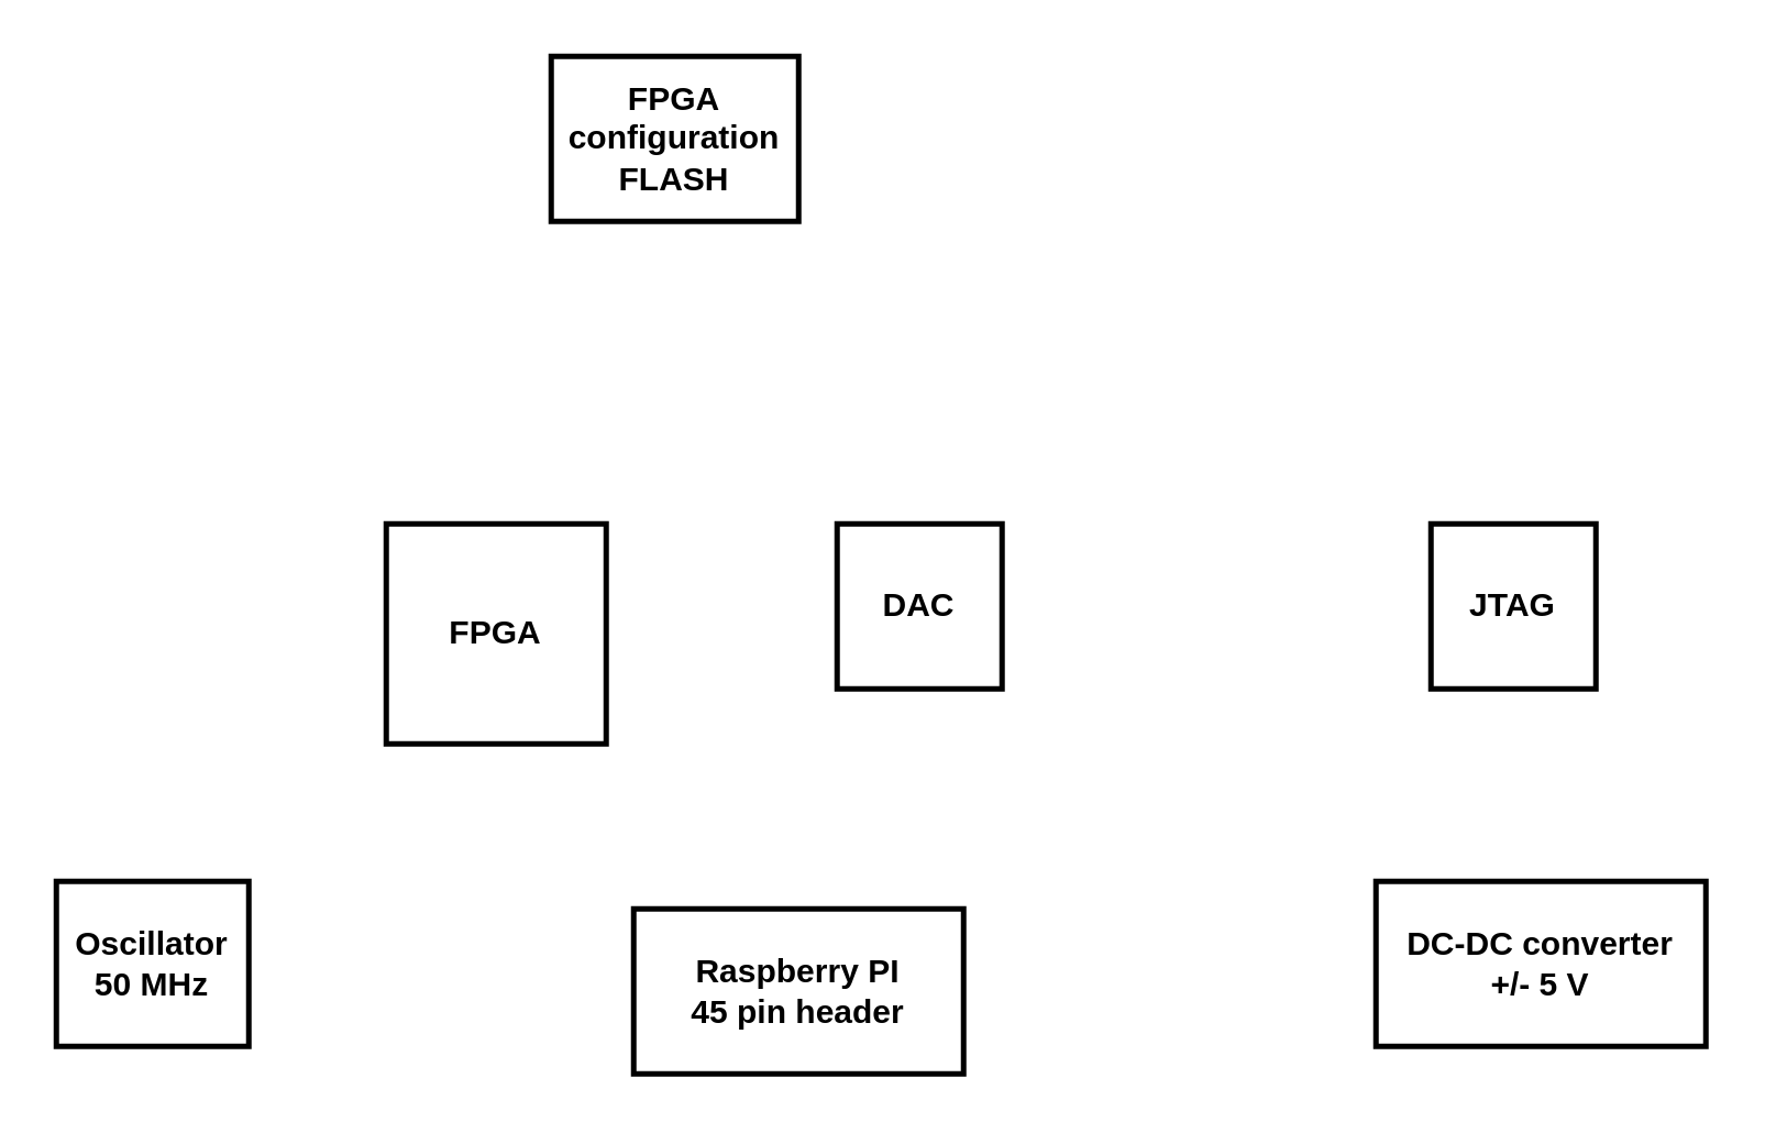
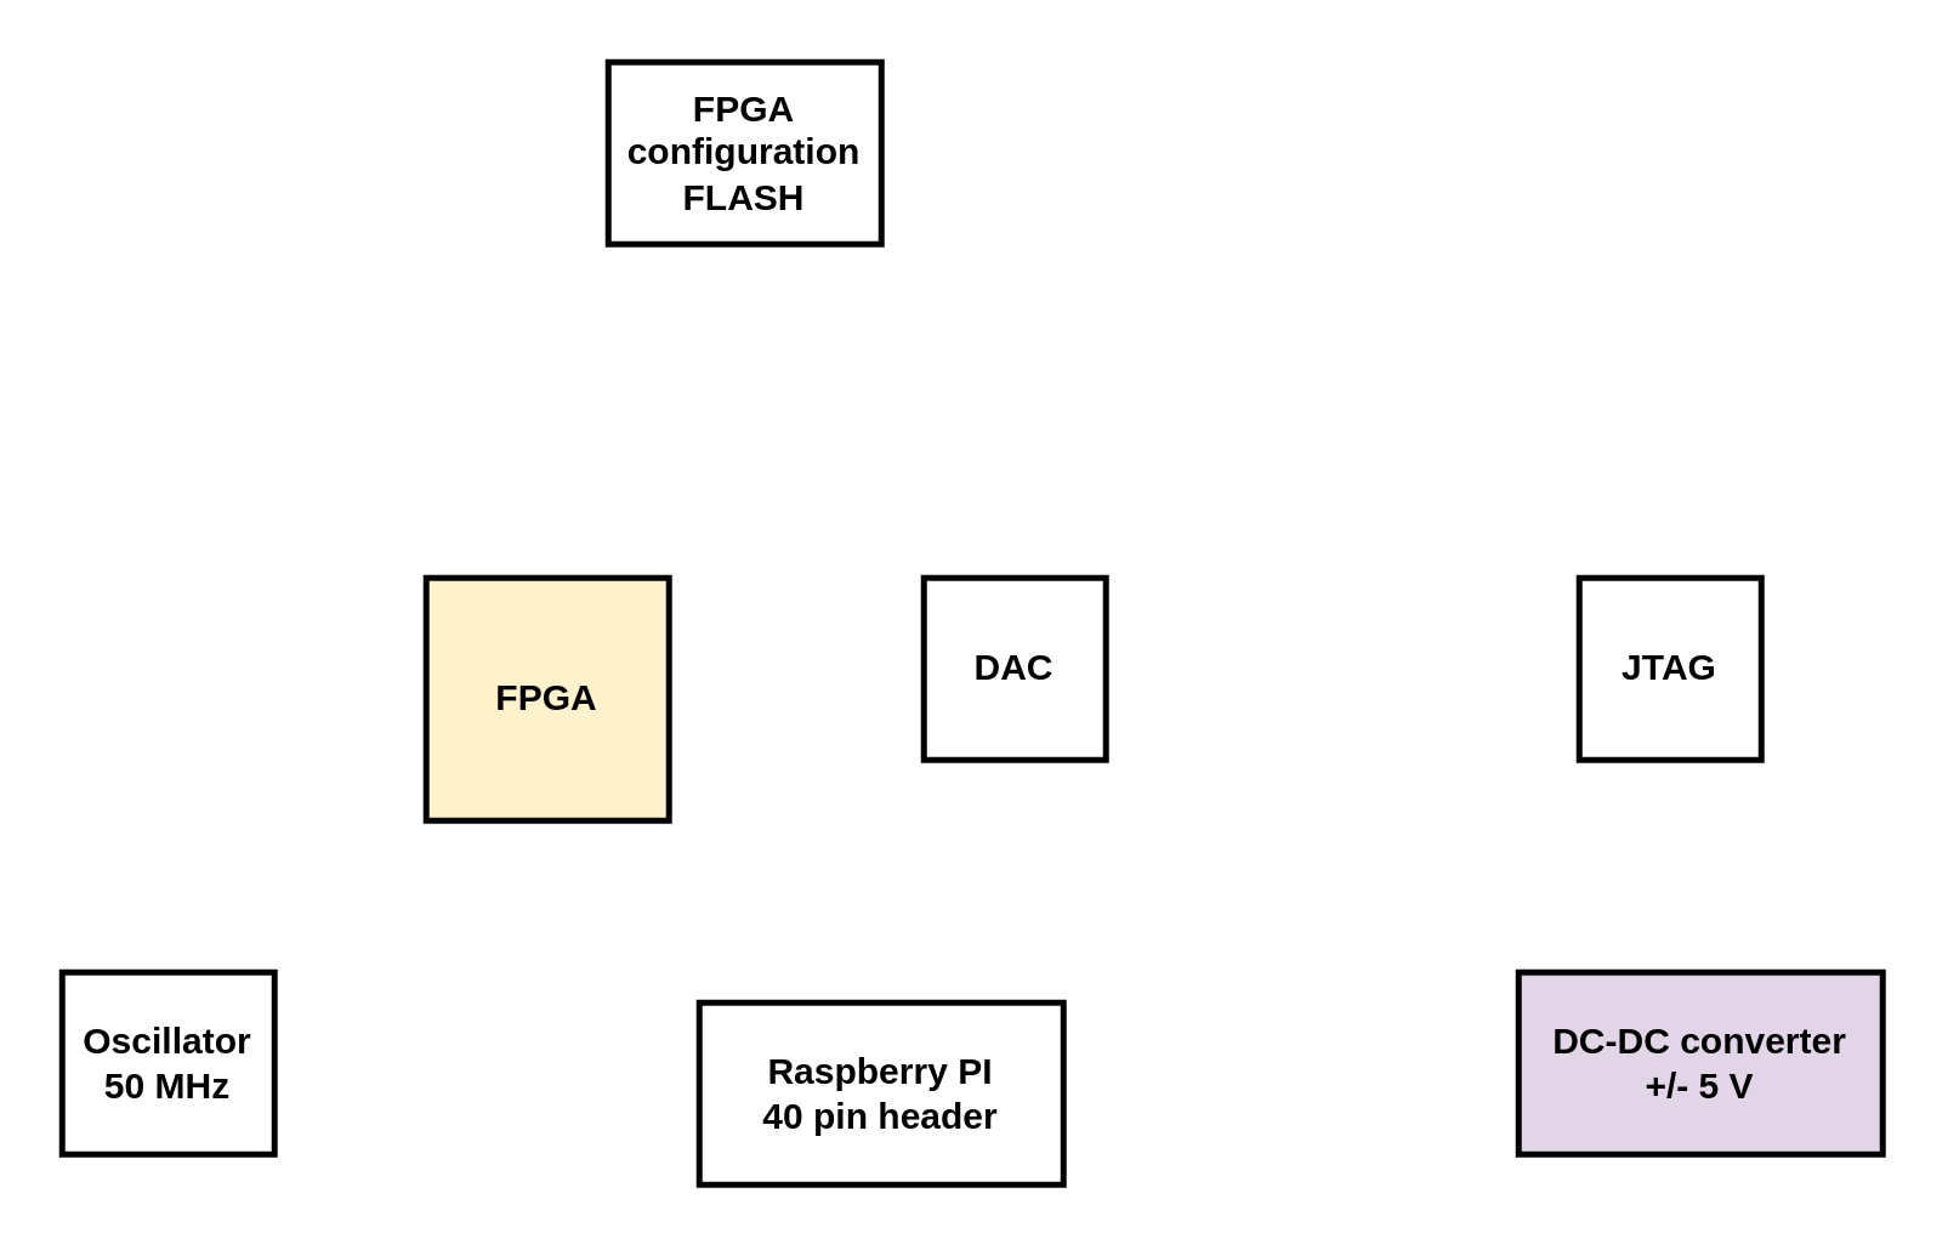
  <mxCell id="0" />
  <mxCell id="1" parent="0" />
- <mxCell id="2" value="Raspberry PI&lt;br&gt;45 pin header" style="rounded=0;whiteSpace=wrap;html=1;fontStyle=1;strokeWidth=2;" vertex="1" parent="1"><mxGeometry x="230" y="330" width="120" height="60" as="geometry" /></mxCell>
- <mxCell id="3" value="FPGA" style="rounded=0;whiteSpace=wrap;html=1;fontStyle=1;strokeWidth=2;" vertex="1" parent="1"><mxGeometry x="140" y="190" width="80" height="80" as="geometry" /></mxCell>
+ <mxCell id="2" value="Raspberry PI&lt;br&gt;40 pin header" style="rounded=0;whiteSpace=wrap;html=1;fontStyle=1;strokeWidth=2;" vertex="1" parent="1"><mxGeometry x="230" y="330" width="120" height="60" as="geometry" /></mxCell>
+ <mxCell id="3" value="FPGA" style="rounded=0;whiteSpace=wrap;html=1;fontStyle=1;strokeWidth=2;fillColor=#fff2cc;" vertex="1" parent="1"><mxGeometry x="140" y="190" width="80" height="80" as="geometry" /></mxCell>
  <mxCell id="4" value="DAC" style="rounded=0;whiteSpace=wrap;html=1;fontStyle=1;strokeWidth=2;" vertex="1" parent="1"><mxGeometry x="304" y="190" width="60" height="60" as="geometry" /></mxCell>
  <mxCell id="5" value="Oscillator&lt;br&gt;50 MHz" style="rounded=0;whiteSpace=wrap;html=1;fontStyle=1;strokeWidth=2;" vertex="1" parent="1"><mxGeometry x="20" y="320" width="70" height="60" as="geometry" /></mxCell>
  <mxCell id="6" value="FPGA configuration FLASH" style="rounded=0;whiteSpace=wrap;html=1;fontStyle=1;strokeWidth=2;" vertex="1" parent="1"><mxGeometry x="200" y="20" width="90" height="60" as="geometry" /></mxCell>
  <mxCell id="7" value="JTAG" style="rounded=0;whiteSpace=wrap;html=1;fontStyle=1;strokeWidth=2;" vertex="1" parent="1"><mxGeometry x="520" y="190" width="60" height="60" as="geometry" /></mxCell>
- <mxCell id="8" value="DC-DC converter&lt;br&gt;+/- 5 V" style="rounded=0;whiteSpace=wrap;html=1;fontStyle=1;strokeWidth=2;" vertex="1" parent="1"><mxGeometry x="500" y="320" width="120" height="60" as="geometry" /></mxCell>
+ <mxCell id="8" value="DC-DC converter&lt;br&gt;+/- 5 V" style="rounded=0;whiteSpace=wrap;html=1;fontStyle=1;strokeWidth=2;fillColor=#e1d5e7;" vertex="1" parent="1"><mxGeometry x="500" y="320" width="120" height="60" as="geometry" /></mxCell>
